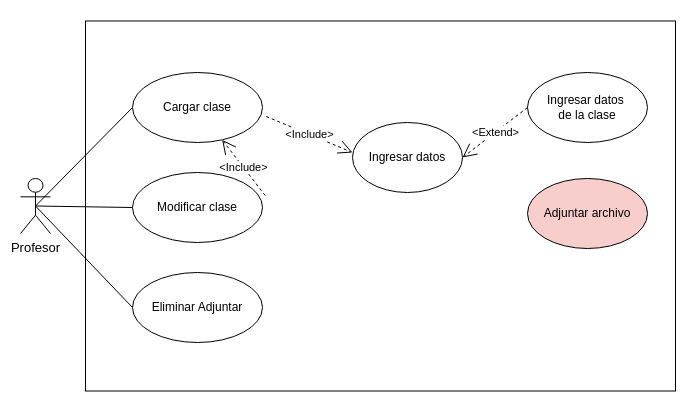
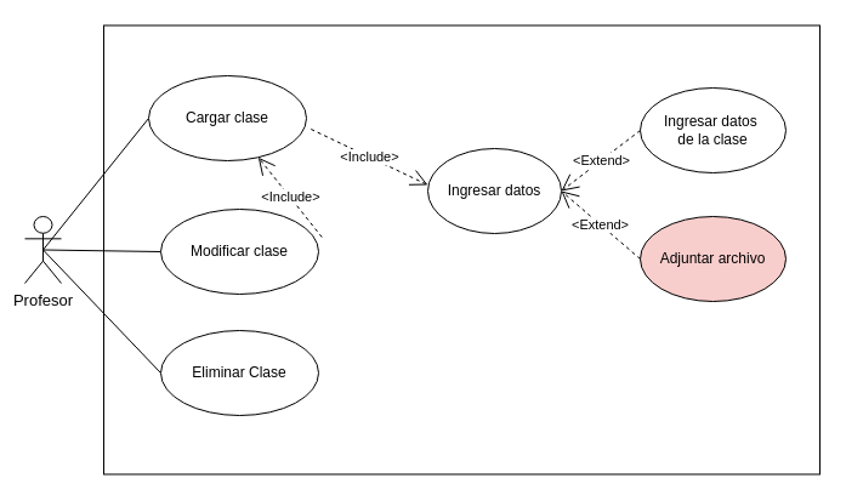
  <mxCell id="0" />
  <mxCell id="1" parent="0" />
  <mxCell id="2" value="" style="rounded=0;whiteSpace=wrap;html=1;" parent="1" vertex="1"><mxGeometry x="85" y="20.5" width="590" height="370" as="geometry" /></mxCell>
  <mxCell id="3" style="rounded=0;orthogonalLoop=1;jettySize=auto;html=1;exitX=0.5;exitY=0.5;exitDx=0;exitDy=0;exitPerimeter=0;entryX=0;entryY=0.5;entryDx=0;entryDy=0;strokeColor=default;endArrow=none;endFill=0;" parent="1" source="6" target="7" edge="1"><mxGeometry relative="1" as="geometry"><mxPoint x="145" y="107" as="targetPoint" /></mxGeometry></mxCell>
  <mxCell id="4" style="rounded=0;orthogonalLoop=1;jettySize=auto;html=1;exitX=0.5;exitY=0.5;exitDx=0;exitDy=0;exitPerimeter=0;entryX=0;entryY=0.5;entryDx=0;entryDy=0;endArrow=none;endFill=0;" parent="1" source="6" target="8" edge="1"><mxGeometry relative="1" as="geometry"><mxPoint x="145" y="207" as="targetPoint" /></mxGeometry></mxCell>
  <mxCell id="5" style="rounded=0;orthogonalLoop=1;jettySize=auto;html=1;entryX=0;entryY=0.5;entryDx=0;entryDy=0;endArrow=none;endFill=0;exitX=0.5;exitY=0.5;exitDx=0;exitDy=0;exitPerimeter=0;" parent="1" source="6" target="9" edge="1"><mxGeometry relative="1" as="geometry"><mxPoint x="45" y="192" as="sourcePoint" /><mxPoint x="145" y="307" as="targetPoint" /></mxGeometry></mxCell>
  <mxCell id="6" value="Profesor" style="shape=umlActor;verticalLabelPosition=bottom;verticalAlign=top;html=1;fontSize=13;" parent="1" vertex="1"><mxGeometry x="20" y="178" width="30" height="55" as="geometry" /></mxCell>
- <mxCell id="7" value="Cargar clase" style="ellipse;whiteSpace=wrap;html=1;" parent="1" vertex="1"><mxGeometry x="132" y="72" width="130" height="70" as="geometry" /></mxCell>
+ <mxCell id="7" value="Cargar clase" style="ellipse;whiteSpace=wrap;html=1;" parent="1" vertex="1"><mxGeometry x="122" y="62" width="130" height="70" as="geometry" /></mxCell>
  <mxCell id="8" value="Modificar clase" style="ellipse;whiteSpace=wrap;html=1;" parent="1" vertex="1"><mxGeometry x="132" y="172" width="130" height="70" as="geometry" /></mxCell>
- <mxCell id="9" value="Eliminar Adjuntar" style="ellipse;whiteSpace=wrap;html=1;" parent="1" vertex="1"><mxGeometry x="132" y="272" width="130" height="70" as="geometry" /></mxCell>
+ <mxCell id="9" value="Eliminar Clase" style="ellipse;whiteSpace=wrap;html=1;" parent="1" vertex="1"><mxGeometry x="132" y="272" width="130" height="70" as="geometry" /></mxCell>
  <mxCell id="10" value="Ingresar datos" style="ellipse;whiteSpace=wrap;html=1;" parent="1" vertex="1"><mxGeometry x="352" y="122" width="110" height="70" as="geometry" /></mxCell>
  <mxCell id="11" value="&amp;lt;Include&amp;gt;" style="endArrow=open;endSize=12;dashed=1;html=1;rounded=0;exitX=1.029;exitY=0.629;exitDx=0;exitDy=0;exitPerimeter=0;" parent="1" source="7" edge="1"><mxGeometry width="160" relative="1" as="geometry"><mxPoint x="222" y="122" as="sourcePoint" /><mxPoint x="352" y="152" as="targetPoint" /></mxGeometry></mxCell>
  <mxCell id="12" value="&amp;lt;Include&amp;gt;" style="endArrow=open;endSize=12;dashed=1;html=1;rounded=0;exitX=1.021;exitY=0.329;exitDx=0;exitDy=0;exitPerimeter=0;" parent="1" source="8" target="7" edge="1"><mxGeometry width="160" relative="1" as="geometry"><mxPoint x="286" y="162" as="sourcePoint" /><mxPoint x="302" y="288" as="targetPoint" /></mxGeometry></mxCell>
  <mxCell id="13" value="Ingresar datos&amp;nbsp;&lt;div&gt;de la clase&lt;/div&gt;" style="ellipse;whiteSpace=wrap;html=1;" parent="1" vertex="1"><mxGeometry x="527" y="72" width="120" height="70" as="geometry" /></mxCell>
  <mxCell id="14" value="Adjuntar archivo" style="ellipse;whiteSpace=wrap;html=1;fillColor=#f8cecc;" parent="1" vertex="1"><mxGeometry x="527" y="178" width="120" height="70" as="geometry" /></mxCell>
  <mxCell id="15" value="&amp;lt;Extend&amp;gt;" style="endArrow=open;endSize=12;dashed=1;html=1;rounded=0;exitX=0;exitY=0.5;exitDx=0;exitDy=0;" parent="1" source="13" edge="1"><mxGeometry width="160" relative="1" as="geometry"><mxPoint x="362" y="72" as="sourcePoint" /><mxPoint x="462" y="157" as="targetPoint" /></mxGeometry></mxCell>
+ <mxCell id="16" value="&amp;lt;Extend&amp;gt;" style="endArrow=open;endSize=12;dashed=1;html=1;rounded=0;entryX=1;entryY=0.5;entryDx=0;entryDy=0;exitX=0;exitY=0.5;exitDx=0;exitDy=0;" parent="1" source="14" target="10" edge="1"><mxGeometry width="160" relative="1" as="geometry"><mxPoint x="502" y="212" as="sourcePoint" /><mxPoint x="453" y="248" as="targetPoint" /></mxGeometry></mxCell>
